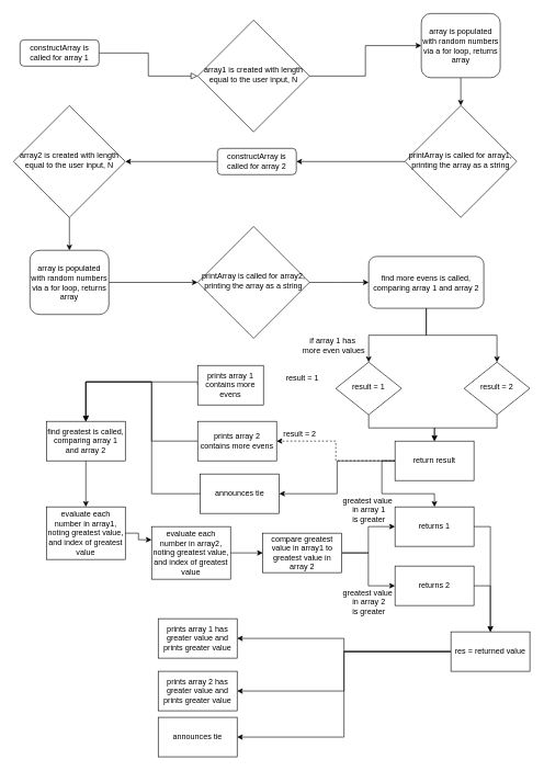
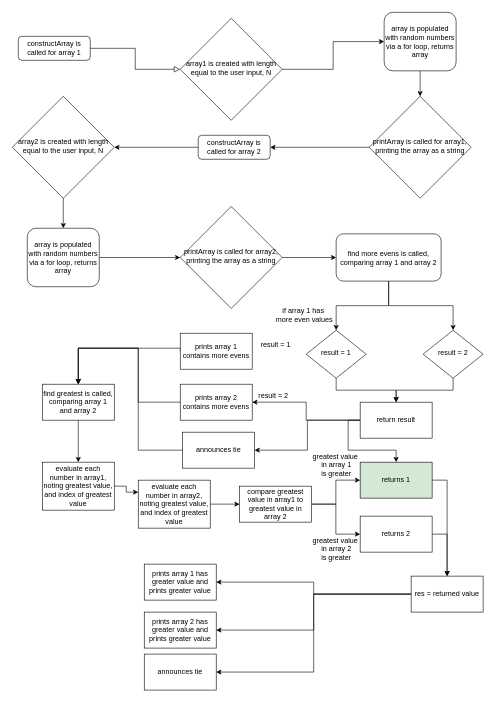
  <mxCell id="0" />
  <mxCell id="1" parent="0" />
  <mxCell id="2" value="" style="rounded=0;html=1;jettySize=auto;orthogonalLoop=1;fontSize=11;endArrow=block;endFill=0;endSize=8;strokeWidth=1;shadow=0;labelBackgroundColor=none;edgeStyle=orthogonalEdgeStyle;" parent="1" source="3" target="5" edge="1"><mxGeometry relative="1" as="geometry" /></mxCell>
  <mxCell id="3" value="constructArray is called for array 1" style="rounded=1;whiteSpace=wrap;html=1;fontSize=12;glass=0;strokeWidth=1;shadow=0;" parent="1" vertex="1"><mxGeometry x="30" y="60" width="120" height="40" as="geometry" /></mxCell>
  <mxCell id="4" style="edgeStyle=orthogonalEdgeStyle;rounded=0;orthogonalLoop=1;jettySize=auto;html=1;exitX=1;exitY=0.5;exitDx=0;exitDy=0;" edge="1" parent="1" source="5" target="7"><mxGeometry relative="1" as="geometry" /></mxCell>
  <mxCell id="5" value="array1 is created with length equal to the user input, N" style="rhombus;whiteSpace=wrap;html=1;shadow=0;fontFamily=Helvetica;fontSize=12;align=center;strokeWidth=1;spacing=6;spacingTop=-4;" parent="1" vertex="1"><mxGeometry x="300" y="30" width="170" height="170" as="geometry" /></mxCell>
  <mxCell id="6" style="edgeStyle=orthogonalEdgeStyle;rounded=0;orthogonalLoop=1;jettySize=auto;html=1;exitX=0.5;exitY=1;exitDx=0;exitDy=0;entryX=0.5;entryY=0;entryDx=0;entryDy=0;" edge="1" parent="1" source="7" target="11"><mxGeometry relative="1" as="geometry" /></mxCell>
  <mxCell id="7" value="array is populated with random numbers via a for loop, returns array" style="rounded=1;whiteSpace=wrap;html=1;fontSize=12;glass=0;strokeWidth=1;shadow=0;" parent="1" vertex="1"><mxGeometry x="640" y="20" width="120" height="97.5" as="geometry" /></mxCell>
  <mxCell id="8" style="edgeStyle=orthogonalEdgeStyle;rounded=0;orthogonalLoop=1;jettySize=auto;html=1;exitX=0.5;exitY=1;exitDx=0;exitDy=0;entryX=0.5;entryY=0;entryDx=0;entryDy=0;" edge="1" parent="1" source="9" target="29"><mxGeometry relative="1" as="geometry" /></mxCell>
  <mxCell id="9" value="result = 1" style="rhombus;whiteSpace=wrap;html=1;shadow=0;fontFamily=Helvetica;fontSize=12;align=center;strokeWidth=1;spacing=6;spacingTop=-4;" parent="1" vertex="1"><mxGeometry x="510" y="550" width="100" height="80" as="geometry" /></mxCell>
  <mxCell id="10" style="edgeStyle=orthogonalEdgeStyle;rounded=0;orthogonalLoop=1;jettySize=auto;html=1;exitX=0;exitY=0.5;exitDx=0;exitDy=0;entryX=1;entryY=0.5;entryDx=0;entryDy=0;" edge="1" parent="1" source="11" target="13"><mxGeometry relative="1" as="geometry" /></mxCell>
  <mxCell id="11" value="printArray is called for array1, printing the array as a string" style="rhombus;whiteSpace=wrap;html=1;shadow=0;fontFamily=Helvetica;fontSize=12;align=center;strokeWidth=1;spacing=6;spacingTop=-4;" vertex="1" parent="1"><mxGeometry x="615" y="160" width="170" height="170" as="geometry" /></mxCell>
  <mxCell id="12" style="edgeStyle=orthogonalEdgeStyle;rounded=0;orthogonalLoop=1;jettySize=auto;html=1;exitX=0;exitY=0.5;exitDx=0;exitDy=0;entryX=1;entryY=0.5;entryDx=0;entryDy=0;" edge="1" parent="1" source="13" target="15"><mxGeometry relative="1" as="geometry" /></mxCell>
  <mxCell id="13" value="constructArray is called for array 2" style="rounded=1;whiteSpace=wrap;html=1;fontSize=12;glass=0;strokeWidth=1;shadow=0;" vertex="1" parent="1"><mxGeometry x="330" y="225" width="120" height="40" as="geometry" /></mxCell>
  <mxCell id="14" style="edgeStyle=orthogonalEdgeStyle;rounded=0;orthogonalLoop=1;jettySize=auto;html=1;exitX=0.5;exitY=1;exitDx=0;exitDy=0;" edge="1" parent="1" source="15" target="19"><mxGeometry relative="1" as="geometry" /></mxCell>
  <mxCell id="15" value="array2 is created with length equal to the user input, N" style="rhombus;whiteSpace=wrap;html=1;shadow=0;fontFamily=Helvetica;fontSize=12;align=center;strokeWidth=1;spacing=6;spacingTop=-4;" vertex="1" parent="1"><mxGeometry x="20" y="160" width="170" height="170" as="geometry" /></mxCell>
  <mxCell id="16" style="edgeStyle=orthogonalEdgeStyle;rounded=0;orthogonalLoop=1;jettySize=auto;html=1;exitX=1;exitY=0.5;exitDx=0;exitDy=0;entryX=0;entryY=0.5;entryDx=0;entryDy=0;" edge="1" parent="1" source="17" target="22"><mxGeometry relative="1" as="geometry" /></mxCell>
  <mxCell id="17" value="printArray is called for array2, printing the array as a string" style="rhombus;whiteSpace=wrap;html=1;shadow=0;fontFamily=Helvetica;fontSize=12;align=center;strokeWidth=1;spacing=6;spacingTop=-4;" vertex="1" parent="1"><mxGeometry x="300" y="343.75" width="170" height="170" as="geometry" /></mxCell>
  <mxCell id="18" style="edgeStyle=orthogonalEdgeStyle;rounded=0;orthogonalLoop=1;jettySize=auto;html=1;exitX=1;exitY=0.5;exitDx=0;exitDy=0;entryX=0;entryY=0.5;entryDx=0;entryDy=0;" edge="1" parent="1" source="19" target="17"><mxGeometry relative="1" as="geometry" /></mxCell>
  <mxCell id="19" value="array is populated with random numbers via a for loop, returns array" style="rounded=1;whiteSpace=wrap;html=1;fontSize=12;glass=0;strokeWidth=1;shadow=0;" vertex="1" parent="1"><mxGeometry x="45" y="380" width="120" height="97.5" as="geometry" /></mxCell>
  <mxCell id="20" style="edgeStyle=orthogonalEdgeStyle;rounded=0;orthogonalLoop=1;jettySize=auto;html=1;exitX=0.5;exitY=1;exitDx=0;exitDy=0;entryX=0.5;entryY=0;entryDx=0;entryDy=0;" edge="1" parent="1" source="22" target="24"><mxGeometry relative="1" as="geometry" /></mxCell>
  <mxCell id="21" style="edgeStyle=orthogonalEdgeStyle;rounded=0;orthogonalLoop=1;jettySize=auto;html=1;exitX=0.5;exitY=1;exitDx=0;exitDy=0;entryX=0.5;entryY=0;entryDx=0;entryDy=0;" edge="1" parent="1" source="22" target="9"><mxGeometry relative="1" as="geometry" /></mxCell>
  <mxCell id="22" value="find more evens is called, comparing array 1 and array 2" style="rounded=1;whiteSpace=wrap;html=1;fontSize=12;glass=0;strokeWidth=1;shadow=0;" vertex="1" parent="1"><mxGeometry x="560" y="389.37" width="175" height="78.75" as="geometry" /></mxCell>
  <mxCell id="23" style="edgeStyle=orthogonalEdgeStyle;rounded=0;orthogonalLoop=1;jettySize=auto;html=1;exitX=0.5;exitY=1;exitDx=0;exitDy=0;entryX=0.5;entryY=0;entryDx=0;entryDy=0;" edge="1" parent="1" source="24" target="29"><mxGeometry relative="1" as="geometry" /></mxCell>
  <mxCell id="24" value="result = 2" style="rhombus;whiteSpace=wrap;html=1;shadow=0;fontFamily=Helvetica;fontSize=12;align=center;strokeWidth=1;spacing=6;spacingTop=-4;" vertex="1" parent="1"><mxGeometry x="705" y="550" width="100" height="80" as="geometry" /></mxCell>
  <mxCell id="25" value="if array 1 has&lt;br&gt;&amp;nbsp;more even values" style="text;html=1;resizable=0;autosize=1;align=center;verticalAlign=middle;points=[];fillColor=none;strokeColor=none;rounded=0;" vertex="1" parent="1"><mxGeometry x="450" y="510" width="110" height="30" as="geometry" /></mxCell>
  <mxCell id="26" style="edgeStyle=orthogonalEdgeStyle;rounded=0;orthogonalLoop=1;jettySize=auto;html=1;exitX=0;exitY=0.5;exitDx=0;exitDy=0;" edge="1" parent="1" source="29" target="48"><mxGeometry relative="1" as="geometry" /></mxCell>
- <mxCell id="27" style="edgeStyle=orthogonalEdgeStyle;rounded=0;orthogonalLoop=1;jettySize=auto;html=1;exitX=0;exitY=0.5;exitDx=0;exitDy=0;entryX=1;entryY=0.5;entryDx=0;entryDy=0;dashed=1;" edge="1" parent="1" source="29" target="33"><mxGeometry relative="1" as="geometry" /></mxCell>
+ <mxCell id="27" style="edgeStyle=orthogonalEdgeStyle;rounded=0;orthogonalLoop=1;jettySize=auto;html=1;exitX=0;exitY=0.5;exitDx=0;exitDy=0;entryX=1;entryY=0.5;entryDx=0;entryDy=0;" edge="1" parent="1" source="29" target="33"><mxGeometry relative="1" as="geometry" /></mxCell>
  <mxCell id="28" style="edgeStyle=orthogonalEdgeStyle;rounded=0;orthogonalLoop=1;jettySize=auto;html=1;exitX=0;exitY=0.5;exitDx=0;exitDy=0;entryX=1;entryY=0.5;entryDx=0;entryDy=0;" edge="1" parent="1" source="29" target="35"><mxGeometry relative="1" as="geometry" /></mxCell>
  <mxCell id="29" value="return result" style="rounded=0;whiteSpace=wrap;html=1;" vertex="1" parent="1"><mxGeometry x="600" y="670" width="120" height="60" as="geometry" /></mxCell>
  <mxCell id="30" style="edgeStyle=orthogonalEdgeStyle;rounded=0;orthogonalLoop=1;jettySize=auto;html=1;exitX=0;exitY=0.5;exitDx=0;exitDy=0;entryX=0.5;entryY=0;entryDx=0;entryDy=0;" edge="1" parent="1" source="31" target="39"><mxGeometry relative="1" as="geometry"><Array as="points"><mxPoint x="300" y="580" /><mxPoint x="130" y="580" /></Array></mxGeometry></mxCell>
- <mxCell id="31" value="prints array 1 contains more evens" style="rounded=0;whiteSpace=wrap;html=1;" vertex="1" parent="1"><mxGeometry x="300" y="555" width="100" height="60" as="geometry" /></mxCell>
+ <mxCell id="31" value="prints array 1 contains more evens" style="rounded=0;whiteSpace=wrap;html=1;" vertex="1" parent="1"><mxGeometry x="300" y="555" width="120" height="60" as="geometry" /></mxCell>
  <mxCell id="32" style="edgeStyle=orthogonalEdgeStyle;rounded=0;orthogonalLoop=1;jettySize=auto;html=1;exitX=0;exitY=0.5;exitDx=0;exitDy=0;" edge="1" parent="1" source="33"><mxGeometry relative="1" as="geometry"><mxPoint x="130" y="640" as="targetPoint" /><Array as="points"><mxPoint x="230" y="670" /><mxPoint x="230" y="580" /><mxPoint x="130" y="580" /></Array></mxGeometry></mxCell>
  <mxCell id="33" value="&lt;span&gt;prints array 2 contains more evens&lt;/span&gt;" style="rounded=0;whiteSpace=wrap;html=1;" vertex="1" parent="1"><mxGeometry x="300" y="640" width="120" height="60" as="geometry" /></mxCell>
  <mxCell id="34" style="edgeStyle=orthogonalEdgeStyle;rounded=0;orthogonalLoop=1;jettySize=auto;html=1;exitX=0;exitY=0.5;exitDx=0;exitDy=0;entryX=0.5;entryY=0;entryDx=0;entryDy=0;" edge="1" parent="1" source="35" target="39"><mxGeometry relative="1" as="geometry"><Array as="points"><mxPoint x="230" y="750" /><mxPoint x="230" y="580" /><mxPoint x="130" y="580" /></Array></mxGeometry></mxCell>
  <mxCell id="35" value="announces tie" style="rounded=0;whiteSpace=wrap;html=1;" vertex="1" parent="1"><mxGeometry x="304" y="720" width="120" height="60" as="geometry" /></mxCell>
  <mxCell id="36" value="result = 1" style="text;html=1;resizable=0;autosize=1;align=center;verticalAlign=middle;points=[];fillColor=none;strokeColor=none;rounded=0;" vertex="1" parent="1"><mxGeometry x="424" y="565" width="70" height="20" as="geometry" /></mxCell>
  <mxCell id="37" value="result = 2" style="text;html=1;resizable=0;autosize=1;align=center;verticalAlign=middle;points=[];fillColor=none;strokeColor=none;rounded=0;" vertex="1" parent="1"><mxGeometry x="420" y="650" width="70" height="20" as="geometry" /></mxCell>
  <mxCell id="38" style="edgeStyle=orthogonalEdgeStyle;rounded=0;orthogonalLoop=1;jettySize=auto;html=1;exitX=0.5;exitY=1;exitDx=0;exitDy=0;entryX=0.5;entryY=0;entryDx=0;entryDy=0;" edge="1" parent="1" source="39" target="41"><mxGeometry relative="1" as="geometry" /></mxCell>
  <mxCell id="39" value="find greatest is called, comparing array 1 and array 2" style="rounded=0;whiteSpace=wrap;html=1;" vertex="1" parent="1"><mxGeometry x="70" y="640" width="120" height="60" as="geometry" /></mxCell>
  <mxCell id="40" style="edgeStyle=orthogonalEdgeStyle;rounded=0;orthogonalLoop=1;jettySize=auto;html=1;exitX=1;exitY=0.5;exitDx=0;exitDy=0;entryX=0;entryY=0.25;entryDx=0;entryDy=0;" edge="1" parent="1" source="41" target="43"><mxGeometry relative="1" as="geometry" /></mxCell>
  <mxCell id="41" value="evaluate each number in array1, noting greatest value, and index of greatest value" style="rounded=0;whiteSpace=wrap;html=1;" vertex="1" parent="1"><mxGeometry x="70" y="770" width="120" height="80" as="geometry" /></mxCell>
  <mxCell id="42" style="edgeStyle=orthogonalEdgeStyle;rounded=0;orthogonalLoop=1;jettySize=auto;html=1;exitX=1;exitY=0.5;exitDx=0;exitDy=0;entryX=0;entryY=0.5;entryDx=0;entryDy=0;" edge="1" parent="1" source="43" target="46"><mxGeometry relative="1" as="geometry" /></mxCell>
  <mxCell id="43" value="evaluate each number in array2, noting greatest value, and index of greatest value" style="rounded=0;whiteSpace=wrap;html=1;" vertex="1" parent="1"><mxGeometry x="230" y="800" width="120" height="80" as="geometry" /></mxCell>
  <mxCell id="44" style="edgeStyle=orthogonalEdgeStyle;rounded=0;orthogonalLoop=1;jettySize=auto;html=1;exitX=1;exitY=0.5;exitDx=0;exitDy=0;entryX=0;entryY=0.5;entryDx=0;entryDy=0;" edge="1" parent="1" source="46" target="48"><mxGeometry relative="1" as="geometry" /></mxCell>
  <mxCell id="45" style="edgeStyle=orthogonalEdgeStyle;rounded=0;orthogonalLoop=1;jettySize=auto;html=1;exitX=1;exitY=0.5;exitDx=0;exitDy=0;entryX=0;entryY=0.5;entryDx=0;entryDy=0;" edge="1" parent="1" source="46" target="50"><mxGeometry relative="1" as="geometry" /></mxCell>
  <mxCell id="46" value="compare greatest value in array1 to greatest value in array 2" style="rounded=0;whiteSpace=wrap;html=1;" vertex="1" parent="1"><mxGeometry x="399" y="810" width="120" height="60" as="geometry" /></mxCell>
  <mxCell id="47" style="edgeStyle=orthogonalEdgeStyle;rounded=0;orthogonalLoop=1;jettySize=auto;html=1;exitX=1;exitY=0.5;exitDx=0;exitDy=0;entryX=0.5;entryY=0;entryDx=0;entryDy=0;" edge="1" parent="1" source="48" target="56"><mxGeometry relative="1" as="geometry" /></mxCell>
- <mxCell id="48" value="returns 1" style="rounded=0;whiteSpace=wrap;html=1;" vertex="1" parent="1"><mxGeometry x="600" y="770" width="120" height="60" as="geometry" /></mxCell>
+ <mxCell id="48" value="returns 1" style="rounded=0;whiteSpace=wrap;html=1;fillColor=#d5e8d4;" vertex="1" parent="1"><mxGeometry x="600" y="770" width="120" height="60" as="geometry" /></mxCell>
  <mxCell id="49" style="edgeStyle=orthogonalEdgeStyle;rounded=0;orthogonalLoop=1;jettySize=auto;html=1;exitX=1;exitY=0.5;exitDx=0;exitDy=0;entryX=0.5;entryY=0;entryDx=0;entryDy=0;" edge="1" parent="1" source="50" target="56"><mxGeometry relative="1" as="geometry"><mxPoint x="780" y="900" as="targetPoint" /></mxGeometry></mxCell>
  <mxCell id="50" value="returns 2" style="rounded=0;whiteSpace=wrap;html=1;" vertex="1" parent="1"><mxGeometry x="600" y="860" width="120" height="60" as="geometry" /></mxCell>
  <mxCell id="51" value="greatest value&amp;nbsp;&lt;br&gt;in array 1 &lt;br&gt;is greater" style="text;html=1;resizable=0;autosize=1;align=center;verticalAlign=middle;points=[];fillColor=none;strokeColor=none;rounded=0;" vertex="1" parent="1"><mxGeometry x="515" y="750" width="90" height="50" as="geometry" /></mxCell>
  <mxCell id="52" value="greatest value&amp;nbsp;&lt;br&gt;in array 2&lt;br&gt;is greater" style="text;html=1;resizable=0;autosize=1;align=center;verticalAlign=middle;points=[];fillColor=none;strokeColor=none;rounded=0;" vertex="1" parent="1"><mxGeometry x="515" y="890" width="90" height="50" as="geometry" /></mxCell>
  <mxCell id="53" style="edgeStyle=orthogonalEdgeStyle;rounded=0;orthogonalLoop=1;jettySize=auto;html=1;exitX=0;exitY=0.5;exitDx=0;exitDy=0;entryX=1;entryY=0.5;entryDx=0;entryDy=0;" edge="1" parent="1" source="56" target="57"><mxGeometry relative="1" as="geometry" /></mxCell>
  <mxCell id="54" style="edgeStyle=orthogonalEdgeStyle;rounded=0;orthogonalLoop=1;jettySize=auto;html=1;exitX=0;exitY=0.5;exitDx=0;exitDy=0;entryX=1;entryY=0.5;entryDx=0;entryDy=0;" edge="1" parent="1" source="56" target="59"><mxGeometry relative="1" as="geometry" /></mxCell>
  <mxCell id="55" style="edgeStyle=orthogonalEdgeStyle;rounded=0;orthogonalLoop=1;jettySize=auto;html=1;exitX=0;exitY=0.5;exitDx=0;exitDy=0;entryX=1;entryY=0.5;entryDx=0;entryDy=0;" edge="1" parent="1" source="56" target="58"><mxGeometry relative="1" as="geometry" /></mxCell>
  <mxCell id="56" value="res = returned value" style="rounded=0;whiteSpace=wrap;html=1;" vertex="1" parent="1"><mxGeometry x="685" y="960" width="120" height="60" as="geometry" /></mxCell>
  <mxCell id="57" value="prints array 1 has greater value and prints greater value" style="rounded=0;whiteSpace=wrap;html=1;" vertex="1" parent="1"><mxGeometry x="240" y="940" width="120" height="60" as="geometry" /></mxCell>
  <mxCell id="58" value="announces tie" style="rounded=0;whiteSpace=wrap;html=1;" vertex="1" parent="1"><mxGeometry x="240" y="1090" width="120" height="60" as="geometry" /></mxCell>
  <mxCell id="59" value="&lt;span&gt;prints array 2 has greater value and prints greater value&lt;/span&gt;" style="rounded=0;whiteSpace=wrap;html=1;" vertex="1" parent="1"><mxGeometry x="240" y="1020" width="120" height="60" as="geometry" /></mxCell>
